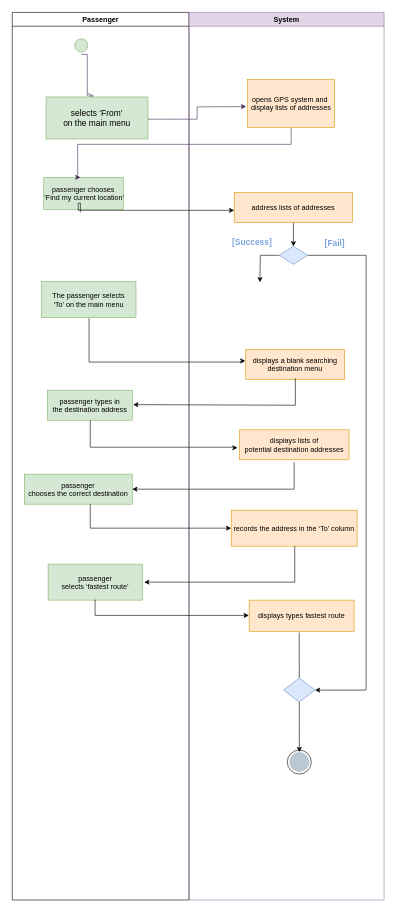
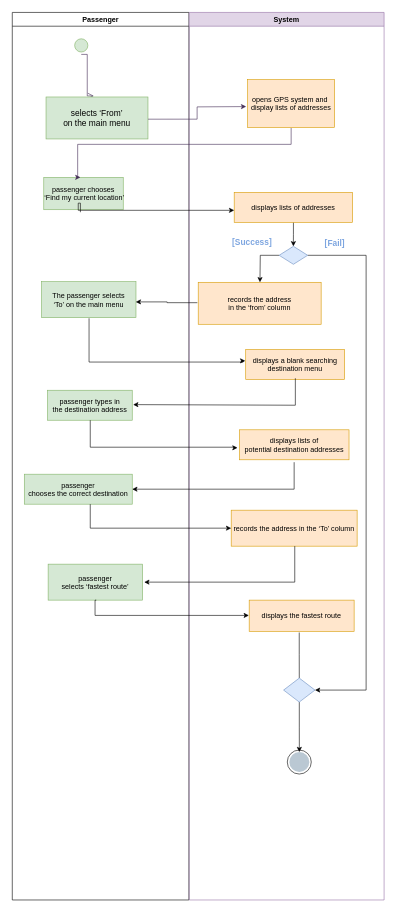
  <mxCell id="0" />
  <mxCell id="1" parent="0" />
  <mxCell id="2" value="Passenger" style="swimlane;whiteSpace=wrap" vertex="1" parent="1"><mxGeometry x="20" y="20" width="294.5" height="1480" as="geometry" /></mxCell>
  <mxCell id="3" value="" style="ellipse;shape=startState;fillColor=#d5e8d4;strokeColor=#82b366;" vertex="1" parent="2"><mxGeometry x="100" y="40" width="30" height="30" as="geometry" /></mxCell>
  <mxCell id="4" value="" style="edgeStyle=elbowEdgeStyle;elbow=horizontal;verticalAlign=bottom;endArrow=open;endSize=8;strokeColor=#432D57;endFill=1;rounded=0;fillColor=#76608a;entryX=0.469;entryY=-0.025;entryDx=0;entryDy=0;entryPerimeter=0;exitX=0.5;exitY=1;exitDx=0;exitDy=0;" edge="1" parent="2" source="3" target="5"><mxGeometry x="100" y="40" as="geometry"><mxPoint x="115" y="110" as="targetPoint" /><mxPoint x="116" y="71" as="sourcePoint" /></mxGeometry></mxCell>
  <mxCell id="5" value="selects ‘From’ &#10;on the main menu" style="fontSize=14;fillColor=#d5e8d4;strokeColor=#82b366;" vertex="1" parent="2"><mxGeometry x="56.25" y="141" width="170" height="70" as="geometry" /></mxCell>
  <mxCell id="6" value="passenger chooses&#10; ‘Find my current location’" style="fillColor=#d5e8d4;strokeColor=#82b366;" vertex="1" parent="2"><mxGeometry x="52.5" y="275" width="132.5" height="54" as="geometry" /></mxCell>
  <mxCell id="7" value="The passenger selects &#10;‘To’ on the main menu" style="fillColor=#d5e8d4;strokeColor=#82b366;" vertex="1" parent="2"><mxGeometry x="48.75" y="449" width="157.5" height="60" as="geometry" /></mxCell>
  <mxCell id="8" value="passenger &#10;selects ‘fastest route’" style="fillColor=#d5e8d4;strokeColor=#82b366;" vertex="1" parent="2"><mxGeometry x="59.75" y="920" width="157.5" height="60" as="geometry" /></mxCell>
  <mxCell id="9" value="passenger types in &#10;the destination address" style="fillColor=#d5e8d4;strokeColor=#82b366;" vertex="1" parent="2"><mxGeometry x="58.75" y="630" width="141.25" height="50" as="geometry" /></mxCell>
  <mxCell id="10" value="passenger &#10;chooses the correct destination" style="fillColor=#d5e8d4;strokeColor=#82b366;" vertex="1" parent="2"><mxGeometry x="20" y="770" width="180" height="50" as="geometry" /></mxCell>
  <mxCell id="11" value="System" style="swimlane;whiteSpace=wrap;fillColor=#e1d5e7;strokeColor=#9673a6;" vertex="1" parent="1"><mxGeometry x="315" y="20" width="325" height="1480" as="geometry" /></mxCell>
  <mxCell id="12" value="opens GPS system and &#10;display lists of addresses" style="fillColor=#ffe6cc;strokeColor=#d79b00;" vertex="1" parent="11"><mxGeometry x="97.5" y="112" width="145" height="80" as="geometry" /></mxCell>
  <mxCell id="13" value="" style="edgeStyle=orthogonalEdgeStyle;rounded=0;orthogonalLoop=1;jettySize=auto;html=1;fontSize=14;" edge="1" parent="11" source="14" target="22"><mxGeometry relative="1" as="geometry" /></mxCell>
- <mxCell id="14" value="address lists of addresses" style="fillColor=#ffe6cc;strokeColor=#d79b00;" vertex="1" parent="11"><mxGeometry x="75" y="300" width="197.5" height="50" as="geometry" /></mxCell>
+ <mxCell id="14" value="displays lists of addresses" style="fillColor=#ffe6cc;strokeColor=#d79b00;" vertex="1" parent="11"><mxGeometry x="75" y="300" width="197.5" height="50" as="geometry" /></mxCell>
  <mxCell id="15" value="records the address in the ‘To’ column" style="fillColor=#ffe6cc;strokeColor=#d79b00;" vertex="1" parent="11"><mxGeometry x="70" y="830" width="210" height="60" as="geometry" /></mxCell>
- <mxCell id="16" value="displays types fastest route" style="fillColor=#ffe6cc;strokeColor=#d79b00;" vertex="1" parent="11"><mxGeometry x="100" y="980" width="175" height="52" as="geometry" /></mxCell>
+ <mxCell id="16" value="displays the fastest route" style="fillColor=#ffe6cc;strokeColor=#d79b00;" vertex="1" parent="11"><mxGeometry x="100" y="980" width="175" height="52" as="geometry" /></mxCell>
  <mxCell id="17" value="" style="edgeStyle=orthogonalEdgeStyle;rounded=0;orthogonalLoop=1;jettySize=auto;html=1;fontSize=14;endArrow=none;exitX=0.477;exitY=1.038;exitDx=0;exitDy=0;exitPerimeter=0;entryX=0.5;entryY=0;entryDx=0;entryDy=0;" edge="1" parent="11" source="16" target="26"><mxGeometry relative="1" as="geometry"><mxPoint x="178" y="980" as="sourcePoint" /><mxPoint x="182.684" y="1070.028" as="targetPoint" /></mxGeometry></mxCell>
  <mxCell id="18" value="" style="ellipse;whiteSpace=wrap;html=1;aspect=fixed;fontSize=14;strokeColor=default;movable=1;resizable=1;rotatable=1;deletable=1;editable=1;connectable=1;" vertex="1" parent="11"><mxGeometry x="163.56" y="1230" width="40" height="40" as="geometry" /></mxCell>
+ <mxCell id="19" value="records the address &#10;in the ‘from’ column" style="fillColor=#ffe6cc;strokeColor=#d79b00;" vertex="1" parent="11"><mxGeometry x="15" y="450" width="205" height="70" as="geometry" /></mxCell>
  <mxCell id="20" style="edgeStyle=orthogonalEdgeStyle;rounded=0;orthogonalLoop=1;jettySize=auto;html=1;exitX=0;exitY=0.5;exitDx=0;exitDy=0;fontSize=14;fontColor=#7EA6E0;" edge="1" parent="11" source="22"><mxGeometry relative="1" as="geometry"><mxPoint x="118" y="450" as="targetPoint" /></mxGeometry></mxCell>
  <mxCell id="21" style="edgeStyle=orthogonalEdgeStyle;rounded=0;orthogonalLoop=1;jettySize=auto;html=1;exitX=1;exitY=0.5;exitDx=0;exitDy=0;entryX=1;entryY=0.5;entryDx=0;entryDy=0;fontSize=14;fontColor=#7EA6E0;" edge="1" parent="11" source="22" target="26"><mxGeometry relative="1" as="geometry"><Array as="points"><mxPoint x="295" y="405" /><mxPoint x="295" y="1130" /></Array></mxGeometry></mxCell>
  <mxCell id="22" value="" style="rhombus;fillColor=#dae8fc;strokeColor=#6c8ebf;" vertex="1" parent="11"><mxGeometry x="149.93" y="390" width="47.63" height="30" as="geometry" /></mxCell>
  <mxCell id="23" value="&lt;b&gt;&lt;font color=&quot;#7ea6e0&quot;&gt;[Success]&lt;/font&gt;&lt;/b&gt;" style="text;html=1;strokeColor=none;fillColor=none;align=center;verticalAlign=middle;whiteSpace=wrap;rounded=0;fontSize=14;" vertex="1" parent="11"><mxGeometry x="75" y="368" width="60" height="30" as="geometry" /></mxCell>
  <mxCell id="24" value="&lt;b&gt;&lt;font color=&quot;#7ea6e0&quot;&gt;[Fail]&lt;/font&gt;&lt;/b&gt;" style="text;html=1;strokeColor=none;fillColor=none;align=center;verticalAlign=middle;whiteSpace=wrap;rounded=0;fontSize=14;" vertex="1" parent="11"><mxGeometry x="212.5" y="370" width="60" height="30" as="geometry" /></mxCell>
  <mxCell id="25" value="" style="edgeStyle=orthogonalEdgeStyle;rounded=0;orthogonalLoop=1;jettySize=auto;html=1;fontSize=14;fontColor=#7EA6E0;entryX=0.5;entryY=0;entryDx=0;entryDy=0;" edge="1" parent="11" source="26" target="27"><mxGeometry relative="1" as="geometry"><mxPoint x="178" y="1370" as="targetPoint" /></mxGeometry></mxCell>
  <mxCell id="26" value="" style="rhombus;fillColor=#dae8fc;strokeColor=#6c8ebf;" vertex="1" parent="11"><mxGeometry x="157.4" y="1110" width="52.32" height="40" as="geometry" /></mxCell>
  <mxCell id="27" value="" style="ellipse;whiteSpace=wrap;html=1;aspect=fixed;fontSize=14;strokeColor=none;fillColor=#bac8d3;movable=1;resizable=1;rotatable=1;deletable=1;editable=1;connectable=1;" vertex="1" parent="11"><mxGeometry x="167.01" y="1233.35" width="33.31" height="33.31" as="geometry" /></mxCell>
  <mxCell id="28" value="displays a blank searching &#10;destination menu" style="fillColor=#ffe6cc;strokeColor=#d79b00;" vertex="1" parent="11"><mxGeometry x="94.25" y="562" width="165" height="50" as="geometry" /></mxCell>
  <mxCell id="29" value="displays lists of &#10;potential destination addresses" style="fillColor=#ffe6cc;strokeColor=#d79b00;" vertex="1" parent="11"><mxGeometry x="84" y="696" width="182.5" height="50" as="geometry" /></mxCell>
  <mxCell id="30" style="edgeStyle=orthogonalEdgeStyle;rounded=0;orthogonalLoop=1;jettySize=auto;html=1;fontSize=14;fillColor=#76608a;strokeColor=#432D57;exitX=1.001;exitY=0.529;exitDx=0;exitDy=0;exitPerimeter=0;" edge="1" parent="1" source="5"><mxGeometry relative="1" as="geometry"><mxPoint x="240" y="277" as="sourcePoint" /><mxPoint x="410" y="177" as="targetPoint" /></mxGeometry></mxCell>
  <mxCell id="31" style="edgeStyle=orthogonalEdgeStyle;rounded=0;orthogonalLoop=1;jettySize=auto;html=1;fontSize=14;exitX=0.461;exitY=1.077;exitDx=0;exitDy=0;exitPerimeter=0;" edge="1" parent="1" source="6"><mxGeometry relative="1" as="geometry"><mxPoint x="150" y="335" as="sourcePoint" /><mxPoint x="390" y="350" as="targetPoint" /><Array as="points"><mxPoint x="130" y="338" /><mxPoint x="130" y="350" /></Array></mxGeometry></mxCell>
+ <mxCell id="32" value="" style="edgeStyle=orthogonalEdgeStyle;rounded=0;orthogonalLoop=1;jettySize=auto;html=1;fontSize=14;fontColor=#7EA6E0;exitX=-0.007;exitY=0.486;exitDx=0;exitDy=0;exitPerimeter=0;entryX=0.998;entryY=0.562;entryDx=0;entryDy=0;entryPerimeter=0;" edge="1" parent="1" source="19" target="7"><mxGeometry relative="1" as="geometry"><mxPoint x="230" y="500" as="targetPoint" /></mxGeometry></mxCell>
  <mxCell id="33" style="edgeStyle=orthogonalEdgeStyle;rounded=0;orthogonalLoop=1;jettySize=auto;html=1;fontSize=14;fontColor=#7EA6E0;entryX=-0.005;entryY=0.38;entryDx=0;entryDy=0;entryPerimeter=0;" edge="1" parent="1" target="28"><mxGeometry relative="1" as="geometry"><mxPoint x="148" y="530" as="sourcePoint" /><Array as="points"><mxPoint x="148" y="603" /><mxPoint x="405" y="603" /><mxPoint x="405" y="601" /></Array></mxGeometry></mxCell>
  <mxCell id="34" style="edgeStyle=orthogonalEdgeStyle;rounded=0;orthogonalLoop=1;jettySize=auto;html=1;fontSize=14;fontColor=#7EA6E0;entryX=1.011;entryY=0.48;entryDx=0;entryDy=0;entryPerimeter=0;" edge="1" parent="1" target="9"><mxGeometry relative="1" as="geometry"><mxPoint x="492" y="630" as="sourcePoint" /><Array as="points"><mxPoint x="492" y="675" /></Array></mxGeometry></mxCell>
  <mxCell id="35" style="edgeStyle=orthogonalEdgeStyle;rounded=0;orthogonalLoop=1;jettySize=auto;html=1;fontSize=14;fontColor=#7EA6E0;entryX=-0.019;entryY=0.6;entryDx=0;entryDy=0;entryPerimeter=0;" edge="1" parent="1" target="29"><mxGeometry relative="1" as="geometry"><mxPoint x="150" y="700" as="sourcePoint" /><Array as="points"><mxPoint x="150" y="745" /><mxPoint x="392" y="745" /></Array></mxGeometry></mxCell>
  <mxCell id="36" style="edgeStyle=orthogonalEdgeStyle;rounded=0;orthogonalLoop=1;jettySize=auto;html=1;fontSize=14;fontColor=#7EA6E0;" edge="1" parent="1"><mxGeometry relative="1" as="geometry"><mxPoint x="490" y="770" as="sourcePoint" /><mxPoint x="220" y="815" as="targetPoint" /><Array as="points"><mxPoint x="490" y="815" /></Array></mxGeometry></mxCell>
  <mxCell id="37" style="edgeStyle=orthogonalEdgeStyle;rounded=0;orthogonalLoop=1;jettySize=auto;html=1;fontSize=14;fontColor=#7EA6E0;entryX=0;entryY=0.5;entryDx=0;entryDy=0;" edge="1" parent="1" target="15"><mxGeometry relative="1" as="geometry"><mxPoint x="150" y="840" as="sourcePoint" /><mxPoint x="400" y="880" as="targetPoint" /><Array as="points"><mxPoint x="150" y="880" /></Array></mxGeometry></mxCell>
  <mxCell id="38" style="edgeStyle=orthogonalEdgeStyle;rounded=0;orthogonalLoop=1;jettySize=auto;html=1;fontSize=14;fontColor=#7EA6E0;" edge="1" parent="1"><mxGeometry relative="1" as="geometry"><mxPoint x="491" y="910" as="sourcePoint" /><mxPoint x="240" y="970" as="targetPoint" /><Array as="points"><mxPoint x="491" y="970" /></Array></mxGeometry></mxCell>
  <mxCell id="39" style="edgeStyle=orthogonalEdgeStyle;rounded=0;orthogonalLoop=1;jettySize=auto;html=1;fontSize=14;fontColor=#7EA6E0;entryX=-0.003;entryY=0.49;entryDx=0;entryDy=0;entryPerimeter=0;" edge="1" parent="1" target="16"><mxGeometry relative="1" as="geometry"><mxPoint x="160" y="1000" as="sourcePoint" /><mxPoint x="400" y="1026" as="targetPoint" /><Array as="points"><mxPoint x="158" y="1000" /><mxPoint x="158" y="1026" /></Array></mxGeometry></mxCell>
  <mxCell id="40" style="edgeStyle=orthogonalEdgeStyle;rounded=0;orthogonalLoop=1;jettySize=auto;html=1;fontSize=14;exitX=0.5;exitY=1.009;exitDx=0;exitDy=0;exitPerimeter=0;fillColor=#76608a;strokeColor=#432D57;entryX=0.461;entryY=0;entryDx=0;entryDy=0;entryPerimeter=0;" edge="1" parent="1" source="12" target="6"><mxGeometry relative="1" as="geometry"><mxPoint x="150" y="270" as="targetPoint" /><Array as="points"><mxPoint x="485" y="240" /><mxPoint x="129" y="240" /></Array></mxGeometry></mxCell>
